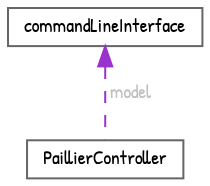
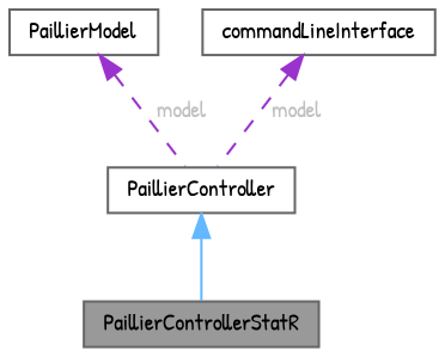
  digraph {
    fontname="Patrick Hand"
    node [color=gray40 fillcolor=white fontname="Patrick Hand" fontsize=10 shape=box style=filled]
    edge [color=darkorchid3 dir=back fontname="Patrick Hand" fontsize=10 labelfontname=Helvetica labelfontsize=10 style=dashed fontcolor=grey]
+   n1 [fillcolor=grey60 fontcolor=black height=0.2 label=PaillierControllerStatR width=0.4]
    n2 [height=0.2 label=PaillierController width=0.4]
+   n3 [height=0.2 label=PaillierModel width=0.4]
    n4 [height=0.2 label=commandLineInterface width=0.4]
+   n2 -> n1 [color=steelblue1 style=solid fontcolor=""]
+   n3 -> n2 [label=" model"]
    n4 -> n2 [label=" model"]
  }
